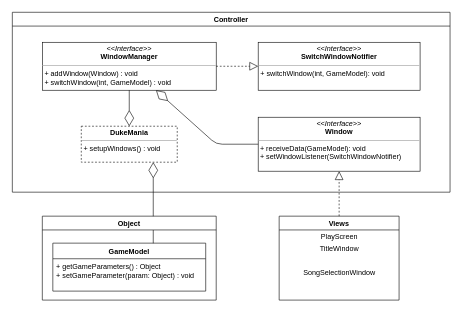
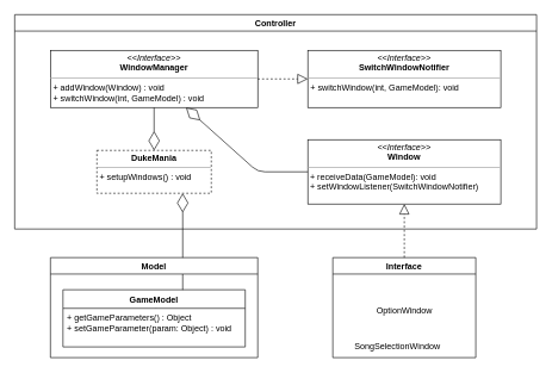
  <mxCell id="0" />
  <mxCell id="1" parent="0" />
  <mxCell id="2" value="" style="endArrow=diamondThin;endFill=0;endSize=24;html=1;entryX=0.75;entryY=1;entryDx=0;entryDy=0;" parent="1" target="12" edge="1"><mxGeometry width="160" relative="1" as="geometry"><mxPoint x="216" y="430" as="sourcePoint" /><mxPoint x="-440" y="34.5" as="targetPoint" /><Array as="points"><mxPoint x="255" y="420" /></Array></mxGeometry></mxCell>
- <mxCell id="3" value="Views" style="swimlane;" parent="1" vertex="1"><mxGeometry x="465" y="360" width="200" height="140" as="geometry"><mxRectangle x="1020" y="530" width="70" height="23" as="alternateBounds" /></mxGeometry></mxCell>
- <mxCell id="4" value="PlayScreen" style="text;html=1;align=center;verticalAlign=middle;resizable=0;points=[];autosize=1;strokeColor=none;" vertex="1" parent="3"><mxGeometry x="60" y="25" width="80" height="20" as="geometry" /></mxCell>
- <mxCell id="5" value="TitleWindow" style="text;html=1;align=center;verticalAlign=middle;resizable=0;points=[];autosize=1;strokeColor=none;" vertex="1" parent="3"><mxGeometry x="60" y="45" width="80" height="20" as="geometry" /></mxCell>
- <mxCell id="6" value="SongSelectionWindow" style="text;html=1;align=center;verticalAlign=middle;resizable=0;points=[];autosize=1;strokeColor=none;" vertex="1" parent="3"><mxGeometry x="30" y="85" width="140" height="20" as="geometry" /></mxCell>
+ <mxCell id="3" value="Interface" style="swimlane;" parent="1" vertex="1"><mxGeometry x="465" y="360" width="200" height="140" as="geometry"><mxRectangle x="1020" y="530" width="70" height="23" as="alternateBounds" /></mxGeometry></mxCell>
+ <mxCell id="6" value="SongSelectionWindow" style="text;html=1;align=center;verticalAlign=middle;resizable=0;points=[];autosize=1;strokeColor=none;" vertex="1" parent="3"><mxGeometry x="20" y="115" width="140" height="20" as="geometry" /></mxCell>
+ <mxCell id="7" value="OptionWindow" style="text;html=1;align=center;verticalAlign=middle;resizable=0;points=[];autosize=1;strokeColor=none;" vertex="1" parent="3"><mxGeometry x="55" y="65" width="90" height="20" as="geometry" /></mxCell>
  <mxCell id="8" value="Controller" style="swimlane;startSize=23;" vertex="1" parent="1"><mxGeometry x="20" y="20" width="730" height="300" as="geometry"><mxRectangle x="1020" y="530" width="70" height="23" as="alternateBounds" /></mxGeometry></mxCell>
  <mxCell id="9" value="&lt;p style=&quot;margin: 0px ; margin-top: 4px ; text-align: center&quot;&gt;&lt;i&gt;&amp;lt;&amp;lt;Interface&amp;gt;&amp;gt;&lt;/i&gt;&lt;br&gt;&lt;b&gt;Window&lt;/b&gt;&lt;/p&gt;&lt;hr size=&quot;1&quot;&gt;&lt;p style=&quot;margin: 0px ; margin-left: 4px&quot;&gt;&lt;/p&gt;&amp;nbsp;+ receiveData(GameModel): void&lt;br&gt;&amp;nbsp;+ setWindowListener(SwitchWindowNotifier)" style="verticalAlign=top;align=left;overflow=fill;fontSize=12;fontFamily=Helvetica;html=1;" parent="8" vertex="1"><mxGeometry x="410" y="175" width="270" height="90" as="geometry" /></mxCell>
  <mxCell id="10" value="&lt;p style=&quot;margin: 0px ; margin-top: 4px ; text-align: center&quot;&gt;&lt;i&gt;&amp;lt;&amp;lt;Interface&amp;gt;&amp;gt;&lt;/i&gt;&lt;br&gt;&lt;b&gt;SwitchWindowNotifier&lt;/b&gt;&lt;/p&gt;&lt;hr size=&quot;1&quot;&gt;&lt;p style=&quot;margin: 0px ; margin-left: 4px&quot;&gt;+ switchWindow(int, GameModel): void&lt;br&gt;&lt;/p&gt;" style="verticalAlign=top;align=left;overflow=fill;fontSize=12;fontFamily=Helvetica;html=1;" parent="8" vertex="1"><mxGeometry x="410" y="50" width="270" height="80" as="geometry" /></mxCell>
  <mxCell id="11" value="&lt;p style=&quot;margin: 0px ; margin-top: 4px ; text-align: center&quot;&gt;&lt;i&gt;&amp;lt;&amp;lt;Interface&amp;gt;&amp;gt;&lt;/i&gt;&lt;br&gt;&lt;b&gt;WindowManager&lt;/b&gt;&lt;/p&gt;&lt;hr size=&quot;1&quot;&gt;&lt;p style=&quot;margin: 0px ; margin-left: 4px&quot;&gt;&lt;span&gt;+ addWindow(Window) : void&lt;/span&gt;&lt;br&gt;&lt;/p&gt;&lt;p style=&quot;margin: 0px ; margin-left: 4px&quot;&gt;+ switchWindow(int, GameModel) : void&lt;/p&gt;" style="verticalAlign=top;align=left;overflow=fill;fontSize=12;fontFamily=Helvetica;html=1;" parent="8" vertex="1"><mxGeometry x="50" y="50" width="290" height="80" as="geometry" /></mxCell>
  <mxCell id="12" value="&lt;p style=&quot;margin: 0px ; margin-top: 4px ; text-align: center&quot;&gt;&lt;b&gt;DukeMania&lt;/b&gt;&lt;/p&gt;&lt;hr size=&quot;1&quot;&gt;&lt;p style=&quot;margin: 0px ; margin-left: 4px&quot;&gt;&lt;/p&gt;&lt;p style=&quot;margin: 0px ; margin-left: 4px&quot;&gt;+ setupWindows() : void&lt;/p&gt;" style="verticalAlign=top;align=left;overflow=fill;fontSize=12;fontFamily=Helvetica;html=1;dashed=1;" vertex="1" parent="8"><mxGeometry x="115" y="190" width="160" height="60" as="geometry" /></mxCell>
  <mxCell id="13" value="" style="endArrow=block;dashed=1;endFill=0;endSize=12;html=1;" edge="1" parent="8" source="11" target="10"><mxGeometry width="160" relative="1" as="geometry"><mxPoint x="680" y="480" as="sourcePoint" /><mxPoint x="400" y="140" as="targetPoint" /></mxGeometry></mxCell>
  <mxCell id="14" value="" style="endArrow=diamondThin;endFill=0;endSize=24;html=1;" edge="1" parent="8" source="11" target="12"><mxGeometry width="160" relative="1" as="geometry"><mxPoint x="110" y="190" as="sourcePoint" /><mxPoint x="270" y="190" as="targetPoint" /></mxGeometry></mxCell>
  <mxCell id="15" value="" style="endArrow=diamondThin;endFill=0;endSize=24;html=1;" edge="1" parent="8" source="9" target="11"><mxGeometry width="160" relative="1" as="geometry"><mxPoint x="670" y="450" as="sourcePoint" /><mxPoint x="830" y="450" as="targetPoint" /><Array as="points"><mxPoint x="340" y="220" /></Array></mxGeometry></mxCell>
  <mxCell id="16" value="" style="endArrow=block;dashed=1;endFill=0;endSize=12;html=1;" edge="1" parent="1" source="3" target="9"><mxGeometry width="160" relative="1" as="geometry"><mxPoint x="880" y="280" as="sourcePoint" /><mxPoint x="860" y="140" as="targetPoint" /></mxGeometry></mxCell>
- <mxCell id="17" value="Object" style="swimlane;" vertex="1" parent="1"><mxGeometry x="70" y="360" width="290" height="140" as="geometry"><mxRectangle x="1020" y="530" width="70" height="23" as="alternateBounds" /></mxGeometry></mxCell>
+ <mxCell id="17" value="Model" style="swimlane;" vertex="1" parent="1"><mxGeometry x="70" y="360" width="290" height="140" as="geometry"><mxRectangle x="1020" y="530" width="70" height="23" as="alternateBounds" /></mxGeometry></mxCell>
  <mxCell id="18" value="GameModel" style="swimlane;fontStyle=1;align=center;verticalAlign=top;childLayout=stackLayout;horizontal=1;startSize=26;horizontalStack=0;resizeParent=1;resizeParentMax=0;resizeLast=0;collapsible=1;marginBottom=0;" vertex="1" parent="17"><mxGeometry x="17.5" y="45" width="255" height="80" as="geometry" /></mxCell>
  <mxCell id="19" value="+ getGameParameters() : Object&#10;+ setGameParameter(param: Object) : void" style="text;strokeColor=none;fillColor=none;align=left;verticalAlign=top;spacingLeft=4;spacingRight=4;overflow=hidden;rotatable=0;points=[[0,0.5],[1,0.5]];portConstraint=eastwest;" vertex="1" parent="18"><mxGeometry y="26" width="255" height="54" as="geometry" /></mxCell>
